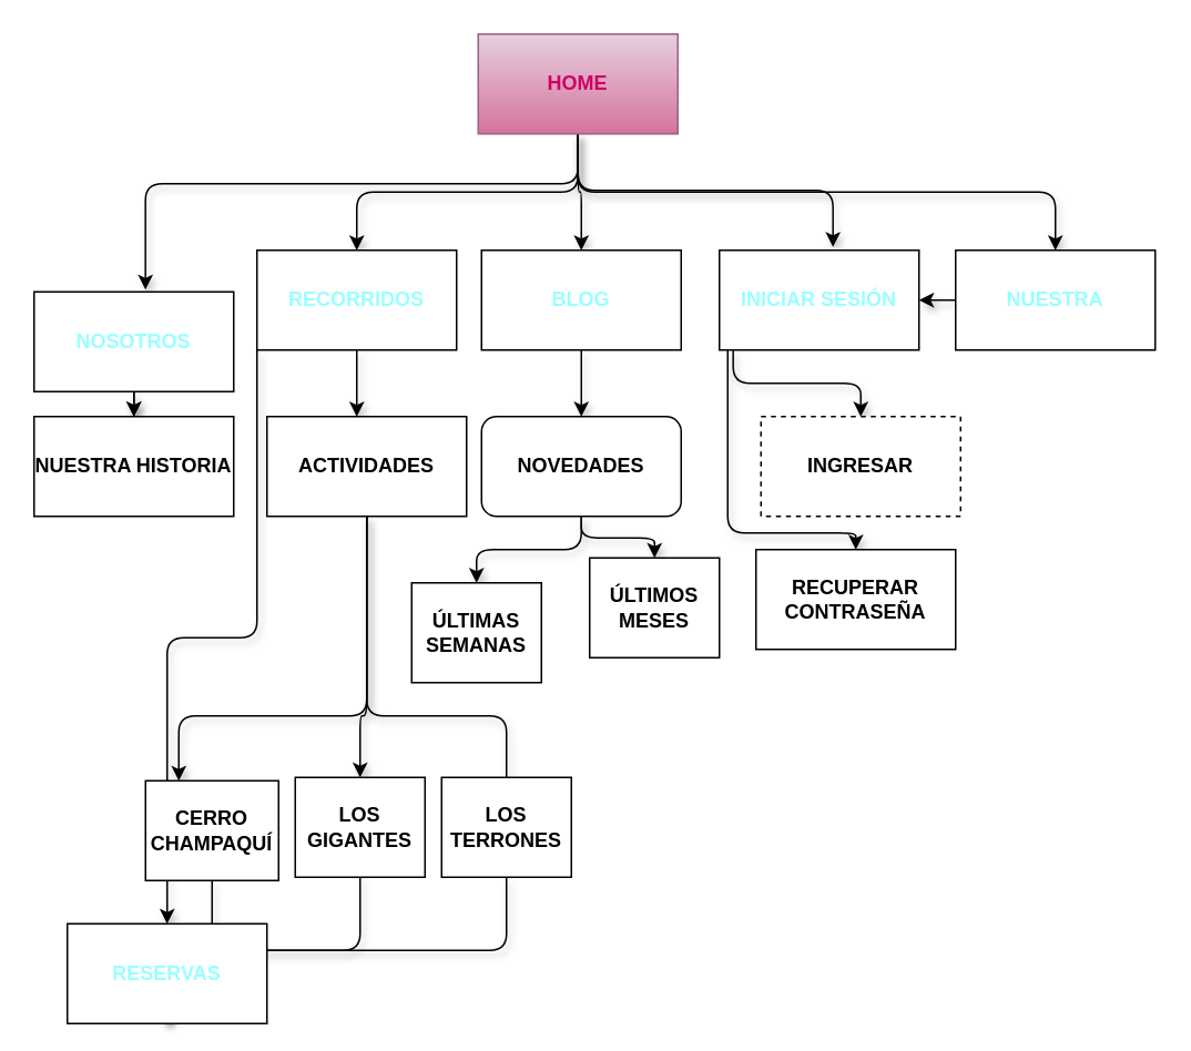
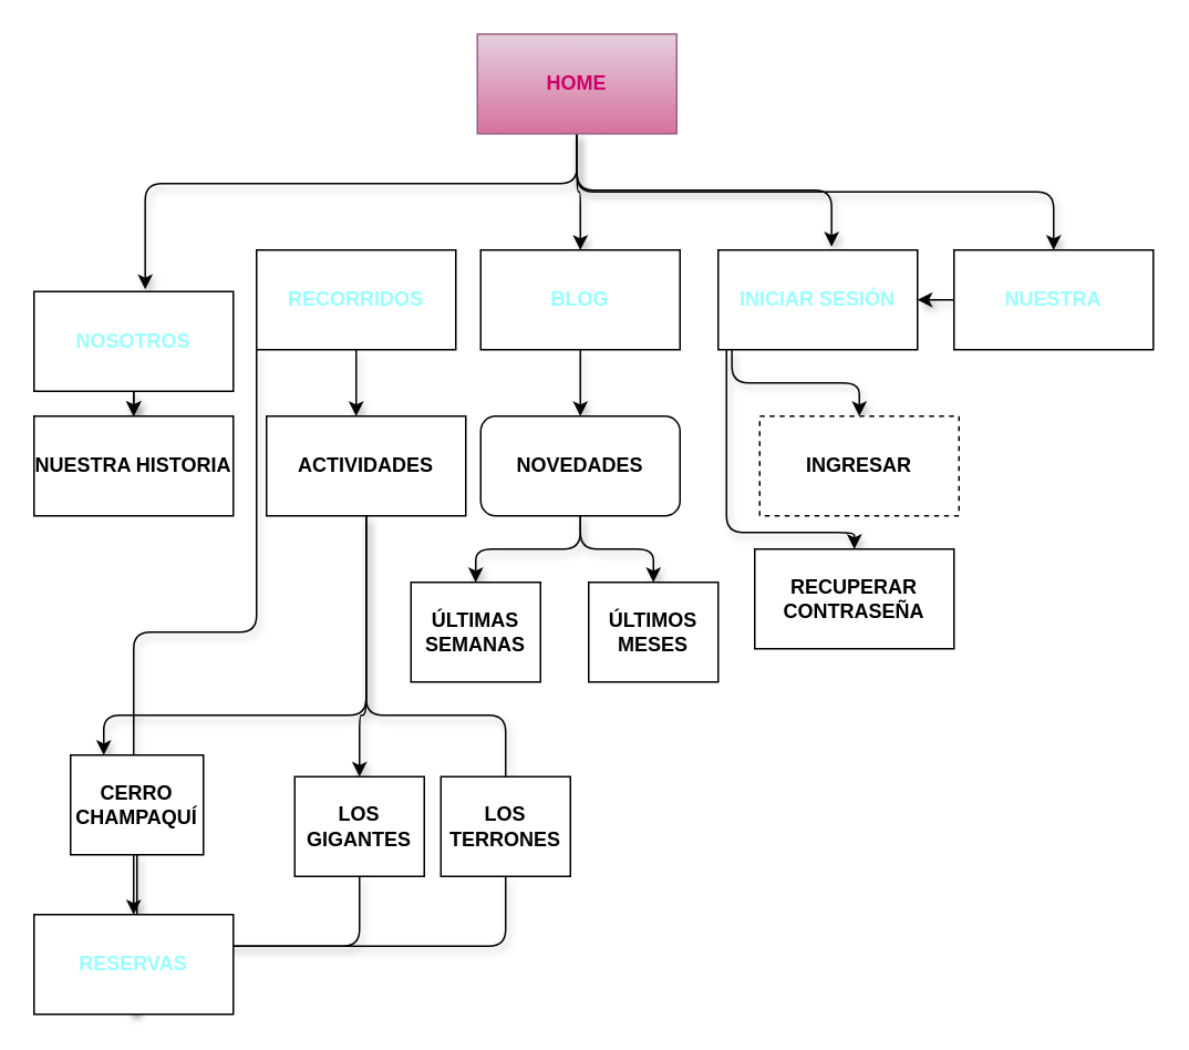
  <mxCell id="0" />
  <mxCell id="1" parent="0" />
  <mxCell id="2" style="edgeStyle=elbowEdgeStyle;elbow=vertical;html=1;shadow=1;entryX=0.558;entryY=-0.022;entryDx=0;entryDy=0;entryPerimeter=0;" edge="1" parent="1" source="7" target="10"><mxGeometry relative="1" as="geometry"><mxPoint x="87" y="140" as="targetPoint" /><mxPoint x="137" y="140" as="sourcePoint" /><Array as="points"><mxPoint x="147" y="110" /></Array></mxGeometry></mxCell>
- <mxCell id="3" style="edgeStyle=elbowEdgeStyle;elbow=vertical;html=1;shadow=1;entryX=0.5;entryY=0;entryDx=0;entryDy=0;" edge="1" parent="1" source="7" target="13"><mxGeometry relative="1" as="geometry"><mxPoint x="217" y="140" as="targetPoint" /></mxGeometry></mxCell>
  <mxCell id="4" style="edgeStyle=elbowEdgeStyle;elbow=vertical;html=1;shadow=1;entryX=0.5;entryY=0;entryDx=0;entryDy=0;" edge="1" parent="1" source="7" target="15"><mxGeometry relative="1" as="geometry"><mxPoint x="347" y="140" as="targetPoint" /></mxGeometry></mxCell>
  <mxCell id="5" style="edgeStyle=elbowEdgeStyle;elbow=vertical;html=1;shadow=1;entryX=0.569;entryY=-0.033;entryDx=0;entryDy=0;entryPerimeter=0;" edge="1" parent="1" source="7" target="18"><mxGeometry relative="1" as="geometry"><mxPoint x="497" y="140" as="targetPoint" /></mxGeometry></mxCell>
  <mxCell id="6" style="edgeStyle=elbowEdgeStyle;elbow=vertical;html=1;shadow=1;entryX=0.5;entryY=0;entryDx=0;entryDy=0;" edge="1" parent="1" source="7" target="20"><mxGeometry relative="1" as="geometry"><mxPoint x="637" y="140" as="targetPoint" /></mxGeometry></mxCell>
  <mxCell id="7" value="&lt;font color=&quot;#cc0066&quot;&gt;HOME&lt;/font&gt;" style="whiteSpace=wrap;html=1;fontStyle=1;labelBorderColor=none;fillColor=#e6d0de;strokeColor=#996185;gradientColor=#d5739d;" vertex="1" parent="1"><mxGeometry x="287" y="20" width="120" height="60" as="geometry" /></mxCell>
  <mxCell id="8" style="edgeStyle=elbowEdgeStyle;elbow=vertical;html=1;shadow=1;" edge="1" parent="1" source="10"><mxGeometry relative="1" as="geometry"><mxPoint x="80" y="250" as="targetPoint" /></mxGeometry></mxCell>
  <mxCell id="9" value="" style="edgeStyle=elbowEdgeStyle;elbow=vertical;html=1;shadow=1;" edge="1" parent="1" source="10" target="21"><mxGeometry relative="1" as="geometry" /></mxCell>
  <mxCell id="10" value="&lt;font color=&quot;#99ffff&quot;&gt;NOSOTROS&lt;/font&gt;" style="whiteSpace=wrap;html=1;fontStyle=1;labelBackgroundColor=default;" vertex="1" parent="1"><mxGeometry x="20" y="175" width="120" height="60" as="geometry" /></mxCell>
  <mxCell id="11" style="edgeStyle=elbowEdgeStyle;elbow=vertical;html=1;shadow=1;" edge="1" parent="1" source="13"><mxGeometry relative="1" as="geometry"><mxPoint x="214" y="250" as="targetPoint" /></mxGeometry></mxCell>
  <mxCell id="12" style="edgeStyle=elbowEdgeStyle;elbow=vertical;html=1;entryX=0.5;entryY=0;entryDx=0;entryDy=0;shadow=1;fontColor=#99FFFF;exitX=0;exitY=1;exitDx=0;exitDy=0;" edge="1" parent="1" source="13" target="37"><mxGeometry relative="1" as="geometry" /></mxCell>
  <mxCell id="13" value="&lt;font color=&quot;#99ffff&quot;&gt;RECORRIDOS&lt;/font&gt;" style="whiteSpace=wrap;html=1;fontStyle=1;" vertex="1" parent="1"><mxGeometry x="154" y="150" width="120" height="60" as="geometry" /></mxCell>
  <mxCell id="14" style="edgeStyle=elbowEdgeStyle;elbow=vertical;html=1;entryX=0.5;entryY=0;entryDx=0;entryDy=0;shadow=1;" edge="1" parent="1" source="15" target="34"><mxGeometry relative="1" as="geometry" /></mxCell>
  <mxCell id="15" value="&lt;font color=&quot;#99ffff&quot;&gt;BLOG&lt;/font&gt;" style="whiteSpace=wrap;html=1;fontStyle=1" vertex="1" parent="1"><mxGeometry x="289" y="150" width="120" height="60" as="geometry" /></mxCell>
  <mxCell id="16" style="edgeStyle=elbowEdgeStyle;elbow=vertical;html=1;entryX=0.5;entryY=0;entryDx=0;entryDy=0;shadow=1;fontColor=#99FFFF;exitX=0.069;exitY=1;exitDx=0;exitDy=0;exitPerimeter=0;" edge="1" parent="1" source="18" target="38"><mxGeometry relative="1" as="geometry" /></mxCell>
  <mxCell id="17" style="edgeStyle=elbowEdgeStyle;elbow=vertical;html=1;entryX=0.5;entryY=0;entryDx=0;entryDy=0;shadow=1;fontColor=#99FFFF;" edge="1" parent="1" target="39"><mxGeometry relative="1" as="geometry"><mxPoint x="437" y="210" as="sourcePoint" /><Array as="points"><mxPoint x="437" y="320" /></Array></mxGeometry></mxCell>
  <mxCell id="18" value="&lt;font color=&quot;#99ffff&quot;&gt;INICIAR SESIÓN&lt;/font&gt;" style="whiteSpace=wrap;html=1;fontStyle=1" vertex="1" parent="1"><mxGeometry x="432" y="150" width="120" height="60" as="geometry" /></mxCell>
  <mxCell id="19" style="edgeStyle=elbowEdgeStyle;elbow=vertical;html=1;entryX=1;entryY=0.5;entryDx=0;entryDy=0;shadow=1;fontColor=#99FFFF;" edge="1" parent="1" source="20" target="18"><mxGeometry relative="1" as="geometry" /></mxCell>
  <mxCell id="20" value="&lt;font color=&quot;#99ffff&quot;&gt;NUESTRA&lt;/font&gt;" style="whiteSpace=wrap;html=1;fontStyle=1" vertex="1" parent="1"><mxGeometry x="574" y="150" width="120" height="60" as="geometry" /></mxCell>
  <mxCell id="21" value="NUESTRA HISTORIA" style="whiteSpace=wrap;html=1;fontStyle=1" vertex="1" parent="1"><mxGeometry x="20" y="250" width="120" height="60" as="geometry" /></mxCell>
  <mxCell id="22" style="edgeStyle=elbowEdgeStyle;elbow=vertical;html=1;shadow=1;entryX=0.25;entryY=0;entryDx=0;entryDy=0;exitX=0.5;exitY=1;exitDx=0;exitDy=0;" edge="1" parent="1" source="25" target="27"><mxGeometry relative="1" as="geometry"><mxPoint x="107" y="430" as="targetPoint" /><Array as="points"><mxPoint x="167" y="430" /></Array></mxGeometry></mxCell>
  <mxCell id="23" style="edgeStyle=elbowEdgeStyle;elbow=vertical;html=1;shadow=1;entryX=0.5;entryY=0;entryDx=0;entryDy=0;" edge="1" parent="1" target="29"><mxGeometry relative="1" as="geometry"><mxPoint x="229.644" y="468.32" as="targetPoint" /><mxPoint x="220" y="310" as="sourcePoint" /><Array as="points"><mxPoint x="220" y="430" /></Array></mxGeometry></mxCell>
  <mxCell id="24" style="edgeStyle=elbowEdgeStyle;elbow=vertical;html=1;entryX=0.5;entryY=0;entryDx=0;entryDy=0;shadow=1;startArrow=none;exitX=0.5;exitY=1;exitDx=0;exitDy=0;endArrow=none;" edge="1" parent="1" source="25" target="31"><mxGeometry relative="1" as="geometry"><mxPoint x="304" y="420" as="sourcePoint" /><Array as="points"><mxPoint x="217" y="430" /></Array></mxGeometry></mxCell>
  <mxCell id="25" value="ACTIVIDADES" style="whiteSpace=wrap;html=1;fontStyle=1" vertex="1" parent="1"><mxGeometry x="160" y="250" width="120" height="60" as="geometry" /></mxCell>
  <mxCell id="26" style="edgeStyle=elbowEdgeStyle;elbow=vertical;html=1;entryX=0.5;entryY=1;entryDx=0;entryDy=0;shadow=1;fontColor=#99FFFF;" edge="1" parent="1" source="27" target="37"><mxGeometry relative="1" as="geometry" /></mxCell>
- <mxCell id="27" value="CERRO CHAMPAQUÍ" style="whiteSpace=wrap;html=1;fontStyle=1" vertex="1" parent="1"><mxGeometry x="87" y="469" width="80" height="60" as="geometry" /></mxCell>
+ <mxCell id="27" value="CERRO CHAMPAQUÍ" style="whiteSpace=wrap;html=1;fontStyle=1" vertex="1" parent="1"><mxGeometry x="42" y="454" width="80" height="60" as="geometry" /></mxCell>
  <mxCell id="28" style="edgeStyle=elbowEdgeStyle;elbow=vertical;html=1;entryX=0.5;entryY=1;entryDx=0;entryDy=0;shadow=1;fontColor=#99FFFF;" edge="1" parent="1" source="29" target="37"><mxGeometry relative="1" as="geometry" /></mxCell>
  <mxCell id="29" value="LOS GIGANTES" style="whiteSpace=wrap;html=1;fontStyle=1" vertex="1" parent="1"><mxGeometry x="177" y="467" width="78" height="60" as="geometry" /></mxCell>
  <mxCell id="30" style="edgeStyle=elbowEdgeStyle;elbow=vertical;html=1;entryX=0.5;entryY=1;entryDx=0;entryDy=0;shadow=1;fontColor=#99FFFF;" edge="1" parent="1" source="31" target="37"><mxGeometry relative="1" as="geometry" /></mxCell>
  <mxCell id="31" value="LOS TERRONES" style="whiteSpace=wrap;html=1;fontStyle=1" vertex="1" parent="1"><mxGeometry x="265" y="467" width="78" height="60" as="geometry" /></mxCell>
  <mxCell id="32" style="edgeStyle=elbowEdgeStyle;elbow=vertical;html=1;entryX=0.5;entryY=0;entryDx=0;entryDy=0;shadow=1;exitX=0.5;exitY=1;exitDx=0;exitDy=0;" edge="1" parent="1" source="34" target="35"><mxGeometry relative="1" as="geometry" /></mxCell>
  <mxCell id="33" style="edgeStyle=elbowEdgeStyle;elbow=vertical;html=1;entryX=0.5;entryY=0;entryDx=0;entryDy=0;shadow=1;" edge="1" parent="1" source="34" target="36"><mxGeometry relative="1" as="geometry" /></mxCell>
  <mxCell id="34" value="NOVEDADES" style="whiteSpace=wrap;html=1;fontStyle=1;rounded=1;" vertex="1" parent="1"><mxGeometry x="289" y="250" width="120" height="60" as="geometry" /></mxCell>
  <mxCell id="35" value="ÚLTIMAS SEMANAS" style="whiteSpace=wrap;html=1;fontStyle=1" vertex="1" parent="1"><mxGeometry x="247" y="350" width="78" height="60" as="geometry" /></mxCell>
- <mxCell id="36" value="ÚLTIMOS MESES" style="whiteSpace=wrap;html=1;fontStyle=1" vertex="1" parent="1"><mxGeometry x="354" y="335" width="78" height="60" as="geometry" /></mxCell>
- <mxCell id="37" value="&lt;font color=&quot;#99ffff&quot;&gt;RESERVAS&lt;/font&gt;" style="whiteSpace=wrap;html=1;fontStyle=1" vertex="1" parent="1"><mxGeometry x="40" y="555" width="120" height="60" as="geometry" /></mxCell>
+ <mxCell id="36" value="ÚLTIMOS MESES" style="whiteSpace=wrap;html=1;fontStyle=1" vertex="1" parent="1"><mxGeometry x="354" y="350" width="78" height="60" as="geometry" /></mxCell>
+ <mxCell id="37" value="&lt;font color=&quot;#99ffff&quot;&gt;RESERVAS&lt;/font&gt;" style="whiteSpace=wrap;html=1;fontStyle=1" vertex="1" parent="1"><mxGeometry x="20" y="550" width="120" height="60" as="geometry" /></mxCell>
  <mxCell id="38" value="INGRESAR" style="whiteSpace=wrap;html=1;fontStyle=1;dashed=1;" vertex="1" parent="1"><mxGeometry x="457" y="250" width="120" height="60" as="geometry" /></mxCell>
  <mxCell id="39" value="RECUPERAR CONTRASEÑA" style="whiteSpace=wrap;html=1;fontStyle=1" vertex="1" parent="1"><mxGeometry x="454" y="330" width="120" height="60" as="geometry" /></mxCell>
